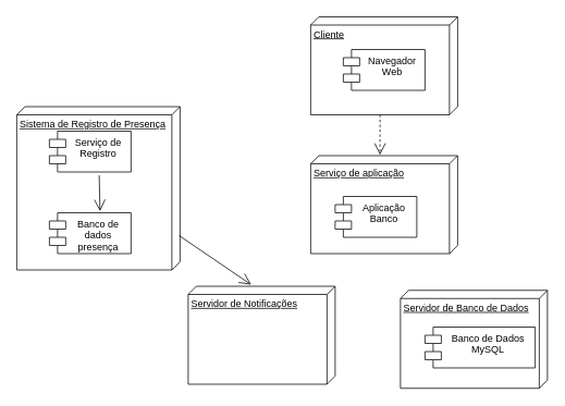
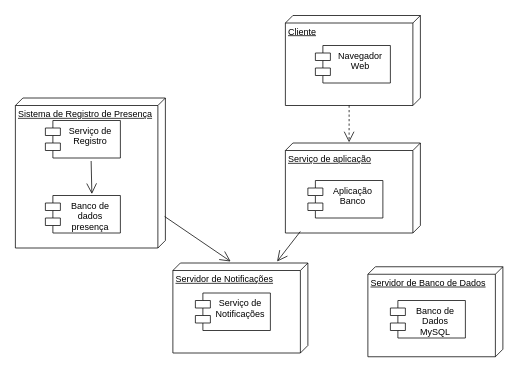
  <mxCell id="0" />
  <mxCell id="1" parent="0" />
  <mxCell id="2" value="Cliente&lt;div&gt;&lt;br&gt;&lt;/div&gt;" style="verticalAlign=top;align=left;spacingTop=8;spacingLeft=2;spacingRight=12;shape=cube;size=10;direction=south;fontStyle=4;html=1;whiteSpace=wrap;" vertex="1" parent="1"><mxGeometry x="380" y="20" width="180" height="120" as="geometry" /></mxCell>
  <mxCell id="3" value="Navegador Web" style="shape=module;align=left;spacingLeft=20;align=center;verticalAlign=top;whiteSpace=wrap;html=1;" vertex="1" parent="1"><mxGeometry x="420" y="60" width="100" height="50" as="geometry" /></mxCell>
  <mxCell id="4" value="&lt;div&gt;Sistema de Registro de Presença&lt;/div&gt;" style="verticalAlign=top;align=left;spacingTop=8;spacingLeft=2;spacingRight=12;shape=cube;size=10;direction=south;fontStyle=4;html=1;whiteSpace=wrap;" vertex="1" parent="1"><mxGeometry x="20" y="130" width="200" height="200" as="geometry" /></mxCell>
  <mxCell id="5" value="Serviço de Registro" style="shape=module;align=left;spacingLeft=20;align=center;verticalAlign=top;whiteSpace=wrap;html=1;" vertex="1" parent="1"><mxGeometry x="60" y="160" width="100" height="50" as="geometry" /></mxCell>
  <mxCell id="6" value="Banco de dados presença" style="shape=module;align=left;spacingLeft=20;align=center;verticalAlign=top;whiteSpace=wrap;html=1;" vertex="1" parent="1"><mxGeometry x="60" y="260" width="100" height="50" as="geometry" /></mxCell>
  <mxCell id="7" value="Serviço de aplicação" style="verticalAlign=top;align=left;spacingTop=8;spacingLeft=2;spacingRight=12;shape=cube;size=10;direction=south;fontStyle=4;html=1;whiteSpace=wrap;" vertex="1" parent="1"><mxGeometry x="380" y="190" width="180" height="120" as="geometry" /></mxCell>
  <mxCell id="8" value="" style="endArrow=open;endFill=1;endSize=12;html=1;rounded=0;exitX=0.61;exitY=1.08;exitDx=0;exitDy=0;exitPerimeter=0;entryX=0.62;entryY=-0.04;entryDx=0;entryDy=0;entryPerimeter=0;" edge="1" parent="1" source="5" target="6"><mxGeometry width="160" relative="1" as="geometry"><mxPoint x="60" y="240" as="sourcePoint" /><mxPoint x="220" y="240" as="targetPoint" /></mxGeometry></mxCell>
  <mxCell id="9" value="Aplicação Banco" style="shape=module;align=left;spacingLeft=20;align=center;verticalAlign=top;whiteSpace=wrap;html=1;" vertex="1" parent="1"><mxGeometry x="410" y="240" width="100" height="50" as="geometry" /></mxCell>
  <mxCell id="10" value="" style="endArrow=open;endFill=1;endSize=12;html=1;rounded=0;exitX=0;exitY=0;exitDx=120;exitDy=95;exitPerimeter=0;entryX=-0.008;entryY=0.528;entryDx=0;entryDy=0;entryPerimeter=0;dashed=1;" edge="1" parent="1" source="2" target="7"><mxGeometry width="160" relative="1" as="geometry"><mxPoint x="230" y="190" as="sourcePoint" /><mxPoint x="390" y="190" as="targetPoint" /></mxGeometry></mxCell>
  <mxCell id="11" value="&lt;div&gt;Servidor de Notificações&lt;/div&gt;" style="verticalAlign=top;align=left;spacingTop=8;spacingLeft=2;spacingRight=12;shape=cube;size=10;direction=south;fontStyle=4;html=1;whiteSpace=wrap;" vertex="1" parent="1"><mxGeometry x="230" y="350" width="180" height="120" as="geometry" /></mxCell>
+ <mxCell id="12" value="Serviço de Notificações" style="shape=module;align=left;spacingLeft=20;align=center;verticalAlign=top;whiteSpace=wrap;html=1;" vertex="1" parent="1"><mxGeometry x="260" y="390" width="100" height="50" as="geometry" /></mxCell>
  <mxCell id="13" value="&lt;div&gt;Servidor de Banco de Dados&lt;/div&gt;" style="verticalAlign=top;align=left;spacingTop=8;spacingLeft=2;spacingRight=12;shape=cube;size=10;direction=south;fontStyle=4;html=1;whiteSpace=wrap;" vertex="1" parent="1"><mxGeometry x="490" y="355" width="180" height="120" as="geometry" /></mxCell>
- <mxCell id="14" value="Banco de Dados MySQL" style="shape=module;align=left;spacingLeft=20;align=center;verticalAlign=top;whiteSpace=wrap;html=1;" vertex="1" parent="1"><mxGeometry x="520" y="400" width="135" height="50" as="geometry" /></mxCell>
+ <mxCell id="14" value="Banco de Dados MySQL" style="shape=module;align=left;spacingLeft=20;align=center;verticalAlign=top;whiteSpace=wrap;html=1;" vertex="1" parent="1"><mxGeometry x="520" y="400" width="100" height="50" as="geometry" /></mxCell>
+ <mxCell id="15" value="" style="endArrow=open;endFill=1;endSize=12;html=1;rounded=0;exitX=0.983;exitY=0.889;exitDx=0;exitDy=0;exitPerimeter=0;entryX=-0.017;entryY=0.228;entryDx=0;entryDy=0;entryPerimeter=0;" edge="1" parent="1" source="7" target="11"><mxGeometry width="160" relative="1" as="geometry"><mxPoint x="230" y="290" as="sourcePoint" /><mxPoint x="390" y="290" as="targetPoint" /></mxGeometry></mxCell>
  <mxCell id="16" value="" style="endArrow=open;endFill=1;endSize=12;html=1;rounded=0;exitX=0.79;exitY=0.005;exitDx=0;exitDy=0;exitPerimeter=0;entryX=-0.017;entryY=0.572;entryDx=0;entryDy=0;entryPerimeter=0;" edge="1" parent="1" source="4" target="11"><mxGeometry width="160" relative="1" as="geometry"><mxPoint x="230" y="290" as="sourcePoint" /><mxPoint x="390" y="290" as="targetPoint" /></mxGeometry></mxCell>
